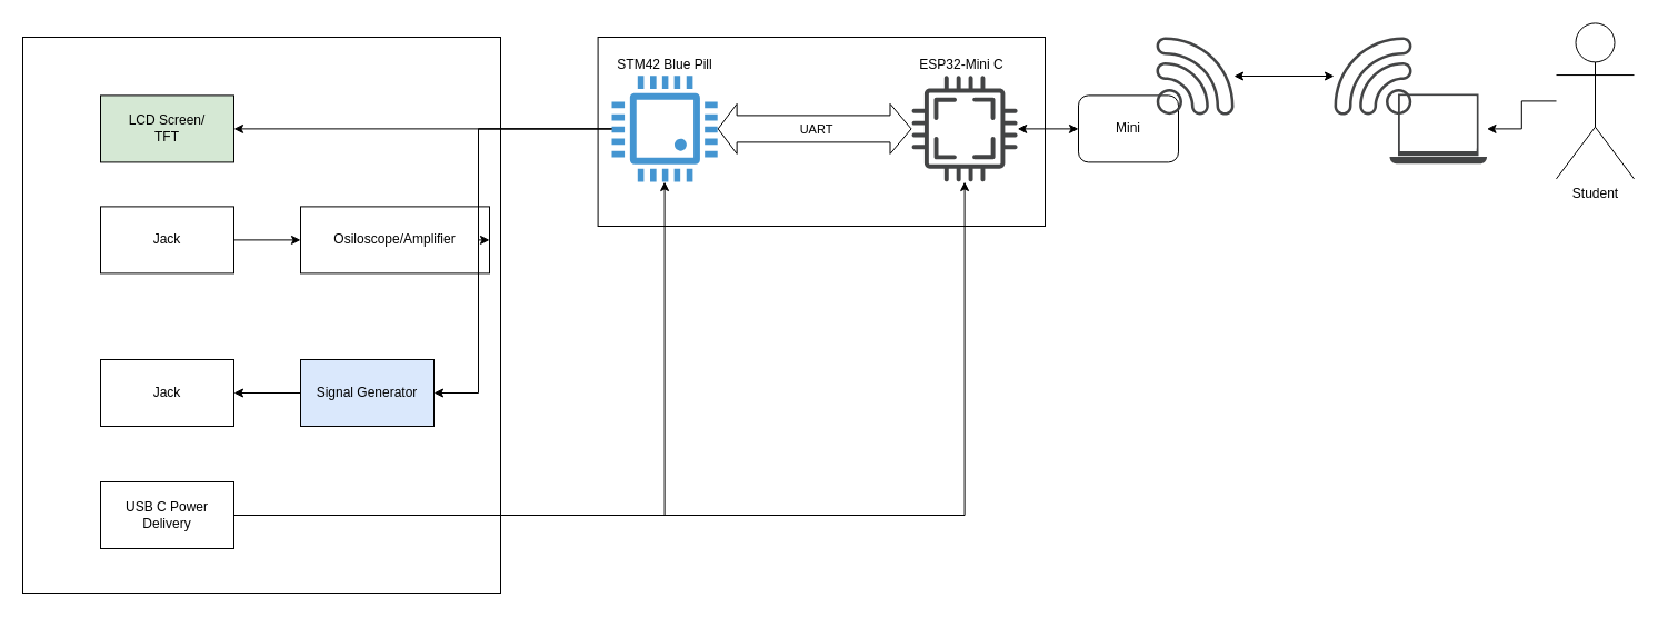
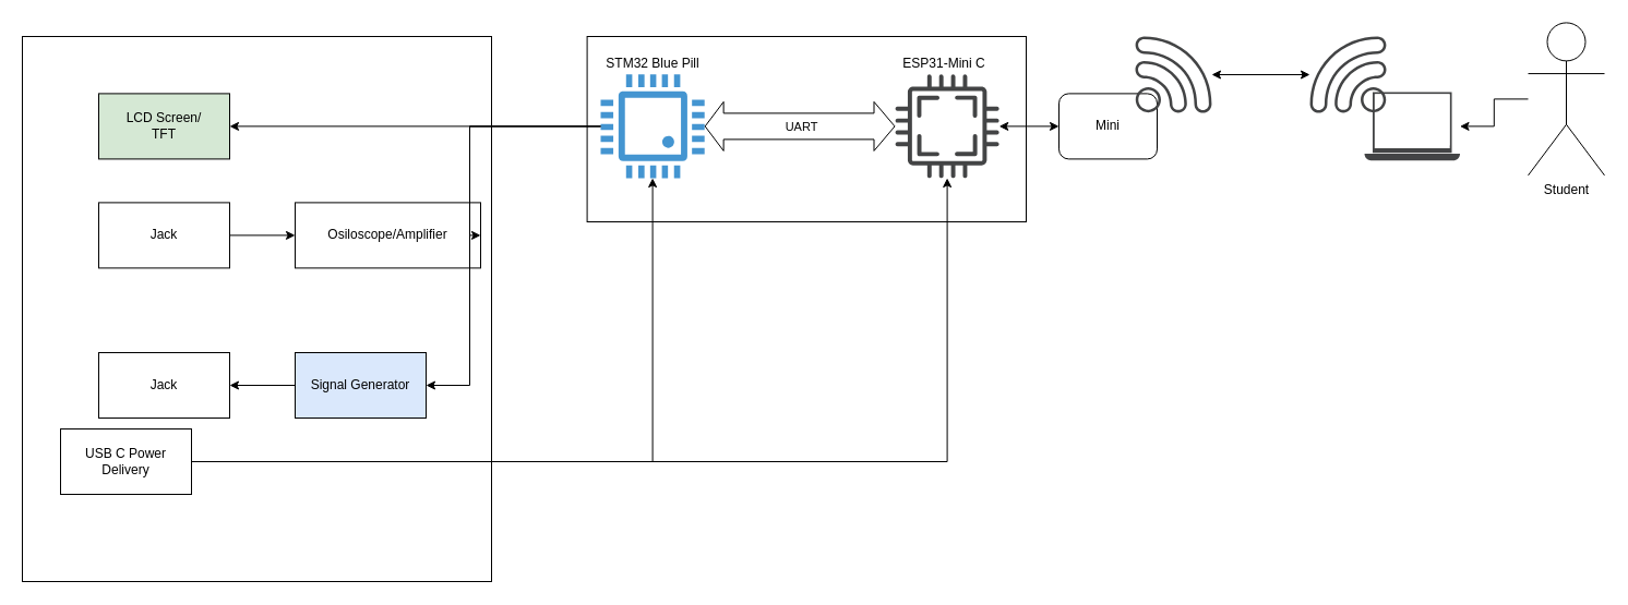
  <mxCell id="0" />
  <mxCell id="1" parent="0" />
  <mxCell id="2" value="" style="sketch=0;pointerEvents=1;shadow=0;dashed=0;html=1;strokeColor=none;fillColor=#434445;aspect=fixed;labelPosition=center;verticalLabelPosition=bottom;verticalAlign=top;align=center;outlineConnect=0;shape=mxgraph.vvd.laptop;" vertex="1" parent="1"><mxGeometry x="1250" y="83.9" width="87.51" height="63" as="geometry" /></mxCell>
  <mxCell id="3" value="" style="rounded=0;whiteSpace=wrap;html=1;strokeColor=none;" vertex="1" parent="1"><mxGeometry x="1260" y="86" width="68" height="47" as="geometry" /></mxCell>
  <mxCell id="4" value="" style="rounded=0;whiteSpace=wrap;html=1;movable=0;resizable=0;rotatable=0;deletable=0;editable=0;locked=1;connectable=0;" vertex="1" parent="1"><mxGeometry x="537.6" y="33" width="402.4" height="170" as="geometry" /></mxCell>
  <mxCell id="5" value="" style="pointerEvents=1;shadow=0;dashed=0;html=1;strokeColor=none;fillColor=#4495D1;labelPosition=center;verticalLabelPosition=bottom;verticalAlign=top;align=center;outlineConnect=0;shape=mxgraph.veeam.cpu;" vertex="1" parent="1"><mxGeometry x="550" y="67.8" width="95.2" height="95.2" as="geometry" /></mxCell>
  <mxCell id="6" style="edgeStyle=orthogonalEdgeStyle;rounded=0;orthogonalLoop=1;jettySize=auto;html=1;entryX=0;entryY=0.5;entryDx=0;entryDy=0;startArrow=classic;startFill=1;" edge="1" parent="1" source="7" target="13"><mxGeometry relative="1" as="geometry" /></mxCell>
  <mxCell id="7" value="" style="sketch=0;pointerEvents=1;shadow=0;dashed=0;html=1;strokeColor=none;fillColor=#434445;aspect=fixed;labelPosition=center;verticalLabelPosition=bottom;verticalAlign=top;align=center;outlineConnect=0;shape=mxgraph.vvd.cpu;" vertex="1" parent="1"><mxGeometry x="820" y="67.8" width="95.2" height="95.2" as="geometry" /></mxCell>
  <mxCell id="8" value="" style="shape=flexArrow;endArrow=classic;startArrow=classic;html=1;rounded=0;width=24;startSize=5.314;" edge="1" parent="1" source="5" target="7"><mxGeometry width="100" height="100" relative="1" as="geometry"><mxPoint x="700" y="193" as="sourcePoint" /><mxPoint x="800" y="93" as="targetPoint" /></mxGeometry></mxCell>
  <mxCell id="9" value="UART" style="edgeLabel;html=1;align=center;verticalAlign=middle;resizable=0;points=[];" vertex="1" connectable="0" parent="8"><mxGeometry x="-0.059" y="1" relative="1" as="geometry"><mxPoint x="6" y="1" as="offset" /></mxGeometry></mxCell>
- <mxCell id="10" value="STM42 Blue Pill" style="text;html=1;align=center;verticalAlign=middle;whiteSpace=wrap;rounded=0;" vertex="1" parent="1"><mxGeometry x="547.6" y="43" width="100" height="30" as="geometry" /></mxCell>
- <mxCell id="11" value="ESP32-Mini C" style="text;html=1;align=center;verticalAlign=middle;whiteSpace=wrap;rounded=0;" vertex="1" parent="1"><mxGeometry x="815.2" y="43" width="100" height="30" as="geometry" /></mxCell>
+ <mxCell id="10" value="STM32 Blue Pill" style="text;html=1;align=center;verticalAlign=middle;whiteSpace=wrap;rounded=0;" vertex="1" parent="1"><mxGeometry x="547.6" y="43" width="100" height="30" as="geometry" /></mxCell>
+ <mxCell id="11" value="ESP31-Mini C" style="text;html=1;align=center;verticalAlign=middle;whiteSpace=wrap;rounded=0;" vertex="1" parent="1"><mxGeometry x="815.2" y="43" width="100" height="30" as="geometry" /></mxCell>
  <mxCell id="12" value="" style="sketch=0;pointerEvents=1;shadow=0;dashed=0;html=1;strokeColor=none;fillColor=#434445;aspect=fixed;labelPosition=center;verticalLabelPosition=bottom;verticalAlign=top;align=center;outlineConnect=0;shape=mxgraph.vvd.wi_fi;flipH=1;" vertex="1" parent="1"><mxGeometry x="1200" y="33" width="70" height="70" as="geometry" /></mxCell>
  <mxCell id="13" value="Mini" style="rounded=1;whiteSpace=wrap;html=1;" vertex="1" parent="1"><mxGeometry x="970" y="85.4" width="90" height="60" as="geometry" /></mxCell>
  <mxCell id="14" value="" style="sketch=0;pointerEvents=1;shadow=0;dashed=0;html=1;strokeColor=none;fillColor=#434445;aspect=fixed;labelPosition=center;verticalLabelPosition=bottom;verticalAlign=top;align=center;outlineConnect=0;shape=mxgraph.vvd.wi_fi;" vertex="1" parent="1"><mxGeometry x="1040" y="33" width="70" height="70" as="geometry" /></mxCell>
  <mxCell id="15" value="" style="endArrow=classic;startArrow=classic;html=1;rounded=0;" edge="1" parent="1" source="14" target="12"><mxGeometry width="50" height="50" relative="1" as="geometry"><mxPoint x="1120" y="73" as="sourcePoint" /><mxPoint x="1170" y="23" as="targetPoint" /></mxGeometry></mxCell>
  <mxCell id="16" style="edgeStyle=orthogonalEdgeStyle;rounded=0;orthogonalLoop=1;jettySize=auto;html=1;" edge="1" parent="1" source="17" target="2"><mxGeometry relative="1" as="geometry" /></mxCell>
  <mxCell id="17" value="Student" style="shape=umlActor;verticalLabelPosition=bottom;verticalAlign=top;html=1;outlineConnect=0;" vertex="1" parent="1"><mxGeometry x="1400" y="20.4" width="70" height="140" as="geometry" /></mxCell>
  <mxCell id="18" value="" style="rounded=0;whiteSpace=wrap;html=1;" vertex="1" parent="1"><mxGeometry x="20" y="33" width="430" height="500" as="geometry" /></mxCell>
  <mxCell id="19" value="LCD Screen/&lt;br&gt;TFT" style="rounded=0;whiteSpace=wrap;html=1;fillColor=#d5e8d4;" vertex="1" parent="1"><mxGeometry x="90" y="85.4" width="120" height="60" as="geometry" /></mxCell>
  <mxCell id="20" value="Jack" style="rounded=0;whiteSpace=wrap;html=1;" vertex="1" parent="1"><mxGeometry x="90" y="323" width="120" height="60" as="geometry" /></mxCell>
  <mxCell id="21" style="edgeStyle=orthogonalEdgeStyle;rounded=0;orthogonalLoop=1;jettySize=auto;html=1;entryX=0;entryY=0.5;entryDx=0;entryDy=0;" edge="1" parent="1" source="22" target="23"><mxGeometry relative="1" as="geometry" /></mxCell>
  <mxCell id="22" value="Jack" style="rounded=0;whiteSpace=wrap;html=1;" vertex="1" parent="1"><mxGeometry x="90" y="185.4" width="120" height="60" as="geometry" /></mxCell>
  <mxCell id="23" value="Osiloscope/Amplifier" style="rounded=0;whiteSpace=wrap;html=1;" vertex="1" parent="1"><mxGeometry x="270" y="185.4" width="170" height="60" as="geometry" /></mxCell>
  <mxCell id="24" style="edgeStyle=orthogonalEdgeStyle;rounded=0;orthogonalLoop=1;jettySize=auto;html=1;entryX=1;entryY=0.5;entryDx=0;entryDy=0;" edge="1" parent="1" source="25" target="20"><mxGeometry relative="1" as="geometry" /></mxCell>
  <mxCell id="25" value="Signal Generator" style="rounded=0;whiteSpace=wrap;html=1;fillColor=#dae8fc;" vertex="1" parent="1"><mxGeometry x="270" y="323" width="120" height="60" as="geometry" /></mxCell>
  <mxCell id="26" style="edgeStyle=orthogonalEdgeStyle;rounded=0;orthogonalLoop=1;jettySize=auto;html=1;" edge="1" parent="1" source="5" target="19"><mxGeometry relative="1" as="geometry" /></mxCell>
  <mxCell id="27" style="edgeStyle=orthogonalEdgeStyle;rounded=0;orthogonalLoop=1;jettySize=auto;html=1;entryX=1;entryY=0.5;entryDx=0;entryDy=0;" edge="1" parent="1" source="5" target="23"><mxGeometry relative="1" as="geometry"><Array as="points"><mxPoint x="430" y="115" /><mxPoint x="430" y="215" /></Array></mxGeometry></mxCell>
  <mxCell id="28" style="edgeStyle=orthogonalEdgeStyle;rounded=0;orthogonalLoop=1;jettySize=auto;html=1;entryX=1;entryY=0.5;entryDx=0;entryDy=0;" edge="1" parent="1" source="5" target="25"><mxGeometry relative="1" as="geometry"><Array as="points"><mxPoint x="430" y="115" /><mxPoint x="430" y="353" /></Array></mxGeometry></mxCell>
- <mxCell id="29" value="USB C Power Delivery" style="rounded=0;whiteSpace=wrap;html=1;" vertex="1" parent="1"><mxGeometry x="90" y="433" width="120" height="60" as="geometry" /></mxCell>
+ <mxCell id="29" value="USB C Power Delivery" style="rounded=0;whiteSpace=wrap;html=1;" vertex="1" parent="1"><mxGeometry x="55" y="393" width="120" height="60" as="geometry" /></mxCell>
  <mxCell id="30" style="edgeStyle=orthogonalEdgeStyle;rounded=0;orthogonalLoop=1;jettySize=auto;html=1;" edge="1" parent="1" source="29" target="5"><mxGeometry relative="1" as="geometry" /></mxCell>
  <mxCell id="31" style="edgeStyle=orthogonalEdgeStyle;rounded=0;orthogonalLoop=1;jettySize=auto;html=1;" edge="1" parent="1" source="29" target="7"><mxGeometry relative="1" as="geometry" /></mxCell>
